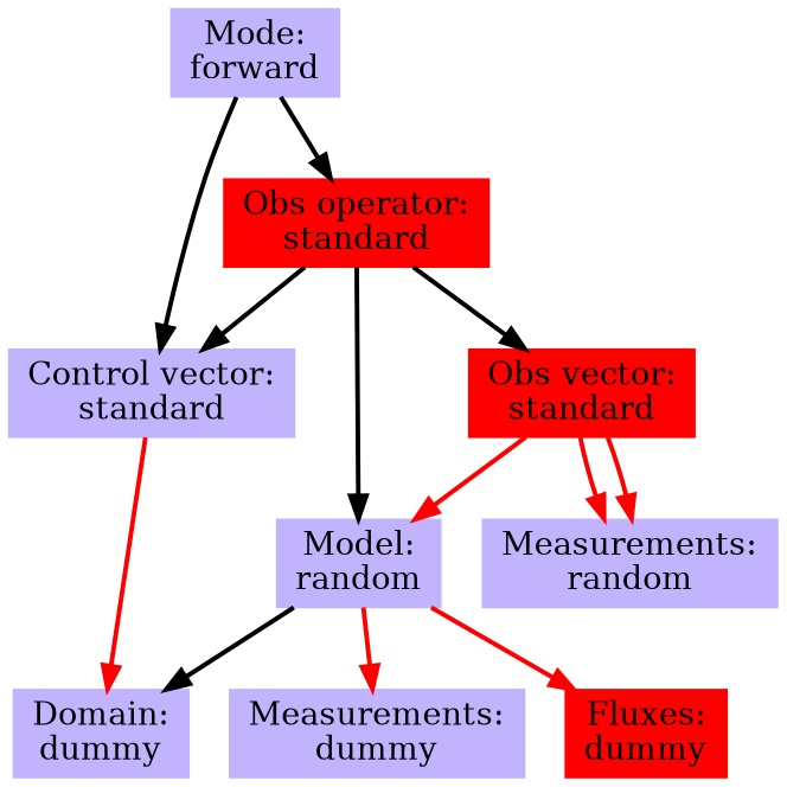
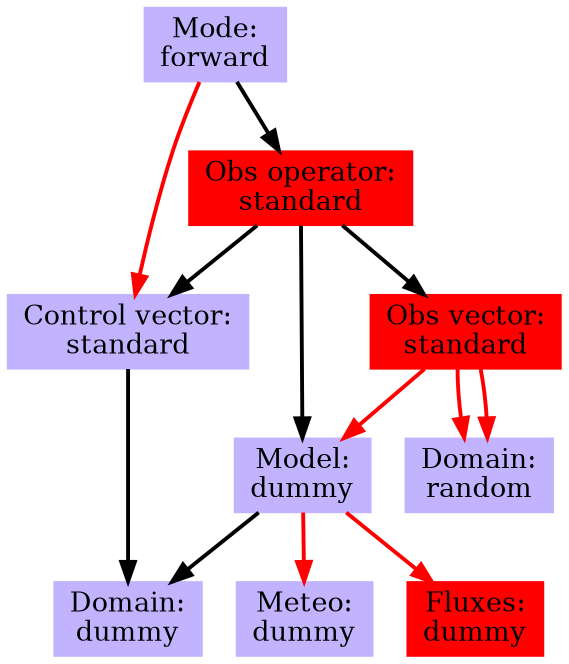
  digraph {
    node [color=".7 .3 1.0" shape=box style=filled]
    edge [color=red style=bold]
    n1 [label="Mode:\nforward"]
    n2 [label="Control vector:\nstandard"]
    n3 [color=red label="Obs operator:\nstandard"]
    n4 [label="Domain:\ndummy"]
-   n5 [label="Model:\nrandom"]
+   n5 [label="Model:\ndummy"]
    n6 [color=red label="Obs vector:\nstandard"]
-   n7 [label="Measurements:\ndummy"]
+   n7 [label="Meteo:\ndummy"]
    n8 [color=red label="Fluxes:\ndummy"]
-   n9 [label="Measurements:\nrandom"]
-   n1 -> n2 [color=black]
+   n9 [label="Domain:\nrandom"]
+   n1 -> n2
    n1 -> n3 [color=""]
-   n2 -> n4
+   n2 -> n4 [color=black]
    n3 -> n2 [color=""]
    n3 -> n5 [color=""]
    n3 -> n6 [color=""]
    n5 -> n4 [color=black]
    n5 -> n7
    n5 -> n8
    n6 -> n5
    n6 -> n9
    n6 -> n9
  }
